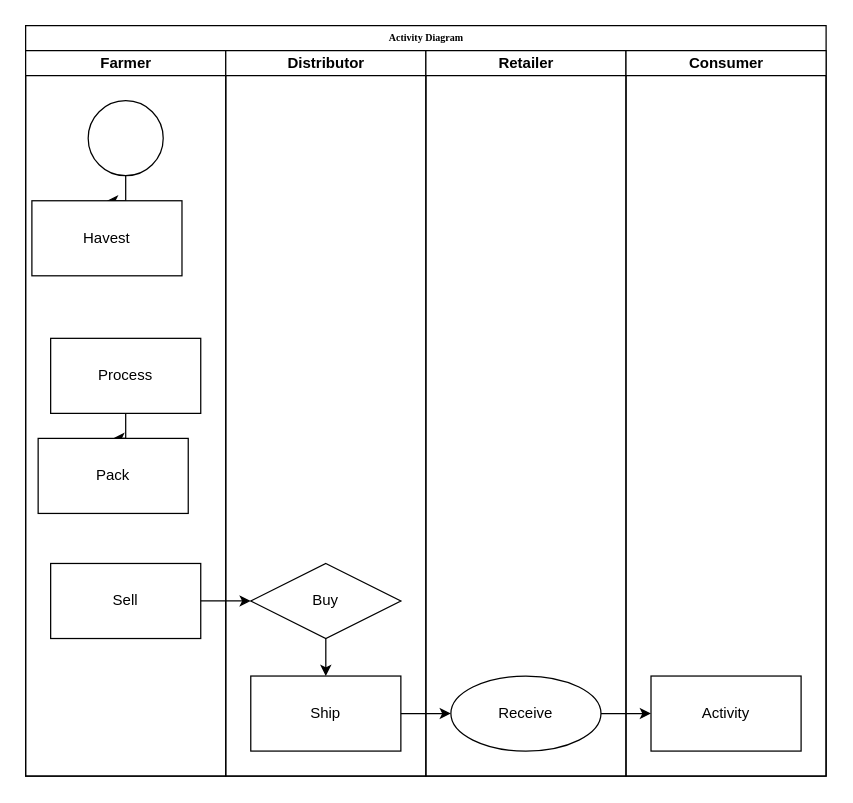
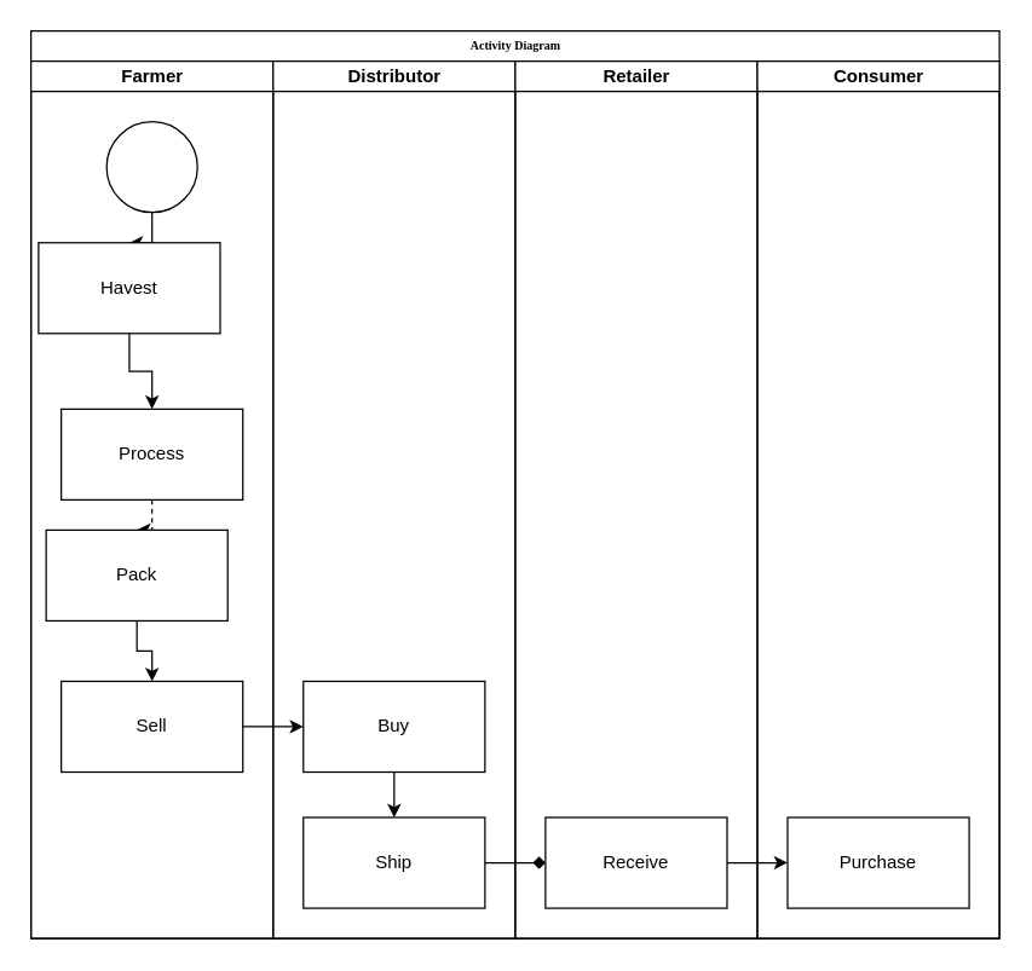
  <mxCell id="0" />
  <mxCell id="1" parent="0" />
  <mxCell id="2" value="Activity Diagram" style="swimlane;html=1;childLayout=stackLayout;startSize=20;rounded=0;shadow=0;labelBackgroundColor=none;strokeColor=#000000;strokeWidth=1;fillColor=#ffffff;fontFamily=Verdana;fontSize=8;fontColor=#000000;align=center;" parent="1" vertex="1"><mxGeometry x="20" y="20" width="640" height="600" as="geometry" /></mxCell>
  <mxCell id="3" value="Farmer" style="swimlane;html=1;startSize=20;" parent="2" vertex="1"><mxGeometry y="20" width="160" height="580" as="geometry" /></mxCell>
  <mxCell id="4" value="" style="edgeStyle=orthogonalEdgeStyle;rounded=0;orthogonalLoop=1;jettySize=auto;html=1;" edge="1" parent="3" source="5" target="7"><mxGeometry relative="1" as="geometry" /></mxCell>
  <mxCell id="5" value="" style="ellipse;whiteSpace=wrap;html=1;aspect=fixed;" vertex="1" parent="3"><mxGeometry x="50" y="40" width="60" height="60" as="geometry" /></mxCell>
+ <mxCell id="6" value="" style="edgeStyle=orthogonalEdgeStyle;rounded=0;orthogonalLoop=1;jettySize=auto;html=1;" edge="1" parent="3" source="7" target="9"><mxGeometry relative="1" as="geometry" /></mxCell>
  <mxCell id="7" value="Havest" style="rounded=0;whiteSpace=wrap;html=1;" vertex="1" parent="3"><mxGeometry x="5" y="120" width="120" height="60" as="geometry" /></mxCell>
- <mxCell id="8" value="" style="edgeStyle=orthogonalEdgeStyle;rounded=0;orthogonalLoop=1;jettySize=auto;html=1;" edge="1" parent="3" source="9" target="11"><mxGeometry relative="1" as="geometry" /></mxCell>
+ <mxCell id="8" value="" style="edgeStyle=orthogonalEdgeStyle;rounded=0;orthogonalLoop=1;jettySize=auto;html=1;dashed=1;" edge="1" parent="3" source="9" target="11"><mxGeometry relative="1" as="geometry" /></mxCell>
  <mxCell id="9" value="Process" style="rounded=0;whiteSpace=wrap;html=1;" vertex="1" parent="3"><mxGeometry x="20" y="230" width="120" height="60" as="geometry" /></mxCell>
+ <mxCell id="10" value="" style="edgeStyle=orthogonalEdgeStyle;rounded=0;orthogonalLoop=1;jettySize=auto;html=1;" edge="1" parent="3" source="11" target="12"><mxGeometry relative="1" as="geometry" /></mxCell>
  <mxCell id="11" value="Pack" style="rounded=0;whiteSpace=wrap;html=1;" vertex="1" parent="3"><mxGeometry x="10" y="310" width="120" height="60" as="geometry" /></mxCell>
  <mxCell id="12" value="Sell" style="rounded=0;whiteSpace=wrap;html=1;" vertex="1" parent="3"><mxGeometry x="20" y="410" width="120" height="60" as="geometry" /></mxCell>
  <mxCell id="13" value="Distributor" style="swimlane;html=1;startSize=20;" parent="2" vertex="1"><mxGeometry x="160" y="20" width="160" height="580" as="geometry" /></mxCell>
  <mxCell id="14" value="" style="edgeStyle=orthogonalEdgeStyle;rounded=0;orthogonalLoop=1;jettySize=auto;html=1;" edge="1" parent="13" source="15" target="16"><mxGeometry relative="1" as="geometry" /></mxCell>
- <mxCell id="15" value="Buy" style="rhombus;whiteSpace=wrap;html=1;" vertex="1" parent="13"><mxGeometry x="20" y="410" width="120" height="60" as="geometry" /></mxCell>
+ <mxCell id="15" value="Buy" style="rounded=0;whiteSpace=wrap;html=1;" vertex="1" parent="13"><mxGeometry x="20" y="410" width="120" height="60" as="geometry" /></mxCell>
  <mxCell id="16" value="Ship" style="rounded=0;whiteSpace=wrap;html=1;" vertex="1" parent="13"><mxGeometry x="20" y="500" width="120" height="60" as="geometry" /></mxCell>
  <mxCell id="17" value="Retailer" style="swimlane;html=1;startSize=20;" parent="2" vertex="1"><mxGeometry x="320" y="20" width="160" height="580" as="geometry" /></mxCell>
- <mxCell id="18" value="Receive" style="ellipse;whiteSpace=wrap;html=1;" vertex="1" parent="17"><mxGeometry x="20" y="500" width="120" height="60" as="geometry" /></mxCell>
+ <mxCell id="18" value="Receive" style="rounded=0;whiteSpace=wrap;html=1;" vertex="1" parent="17"><mxGeometry x="20" y="500" width="120" height="60" as="geometry" /></mxCell>
  <mxCell id="19" value="Consumer" style="swimlane;html=1;startSize=20;" parent="2" vertex="1"><mxGeometry x="480" y="20" width="160" height="580" as="geometry" /></mxCell>
- <mxCell id="20" value="Activity" style="rounded=0;whiteSpace=wrap;html=1;" vertex="1" parent="19"><mxGeometry x="20" y="500" width="120" height="60" as="geometry" /></mxCell>
+ <mxCell id="20" value="Purchase" style="rounded=0;whiteSpace=wrap;html=1;" vertex="1" parent="19"><mxGeometry x="20" y="500" width="120" height="60" as="geometry" /></mxCell>
  <mxCell id="21" value="" style="edgeStyle=orthogonalEdgeStyle;rounded=0;orthogonalLoop=1;jettySize=auto;html=1;" edge="1" parent="2" source="12" target="15"><mxGeometry relative="1" as="geometry" /></mxCell>
- <mxCell id="22" value="" style="edgeStyle=orthogonalEdgeStyle;rounded=0;orthogonalLoop=1;jettySize=auto;html=1;" edge="1" parent="2" source="16" target="18"><mxGeometry relative="1" as="geometry" /></mxCell>
+ <mxCell id="22" value="" style="edgeStyle=orthogonalEdgeStyle;rounded=0;orthogonalLoop=1;jettySize=auto;html=1;endArrow=diamond;" edge="1" parent="2" source="16" target="18"><mxGeometry relative="1" as="geometry" /></mxCell>
  <mxCell id="23" value="" style="edgeStyle=orthogonalEdgeStyle;rounded=0;orthogonalLoop=1;jettySize=auto;html=1;" edge="1" parent="2" source="18" target="20"><mxGeometry relative="1" as="geometry" /></mxCell>
